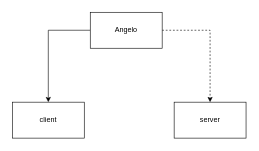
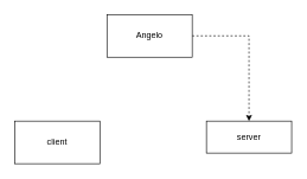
  <mxCell id="0" />
  <mxCell id="1" parent="0" />
- <mxCell id="2" style="edgeStyle=orthogonalEdgeStyle;rounded=0;orthogonalLoop=1;jettySize=auto;html=1;" edge="1" parent="1" source="4" target="5"><mxGeometry relative="1" as="geometry" /></mxCell>
  <mxCell id="3" style="edgeStyle=orthogonalEdgeStyle;rounded=0;orthogonalLoop=1;jettySize=auto;html=1;exitX=1;exitY=0.5;exitDx=0;exitDy=0;dashed=1;" edge="1" parent="1" source="4" target="6"><mxGeometry relative="1" as="geometry" /></mxCell>
  <mxCell id="4" value="Angelo" style="rounded=0;whiteSpace=wrap;html=1;" vertex="1" parent="1"><mxGeometry x="150" y="20" width="120" height="60" as="geometry" /></mxCell>
  <mxCell id="5" value="client" style="rounded=0;whiteSpace=wrap;html=1;" vertex="1" parent="1"><mxGeometry x="20" y="170" width="120" height="60" as="geometry" /></mxCell>
- <mxCell id="6" value="server" style="rounded=0;whiteSpace=wrap;html=1;" vertex="1" parent="1"><mxGeometry x="290" y="170" width="120" height="60" as="geometry" /></mxCell>
+ <mxCell id="6" value="server" style="rounded=0;whiteSpace=wrap;html=1;" vertex="1" parent="1"><mxGeometry x="290" y="170" width="120" height="45" as="geometry" /></mxCell>
